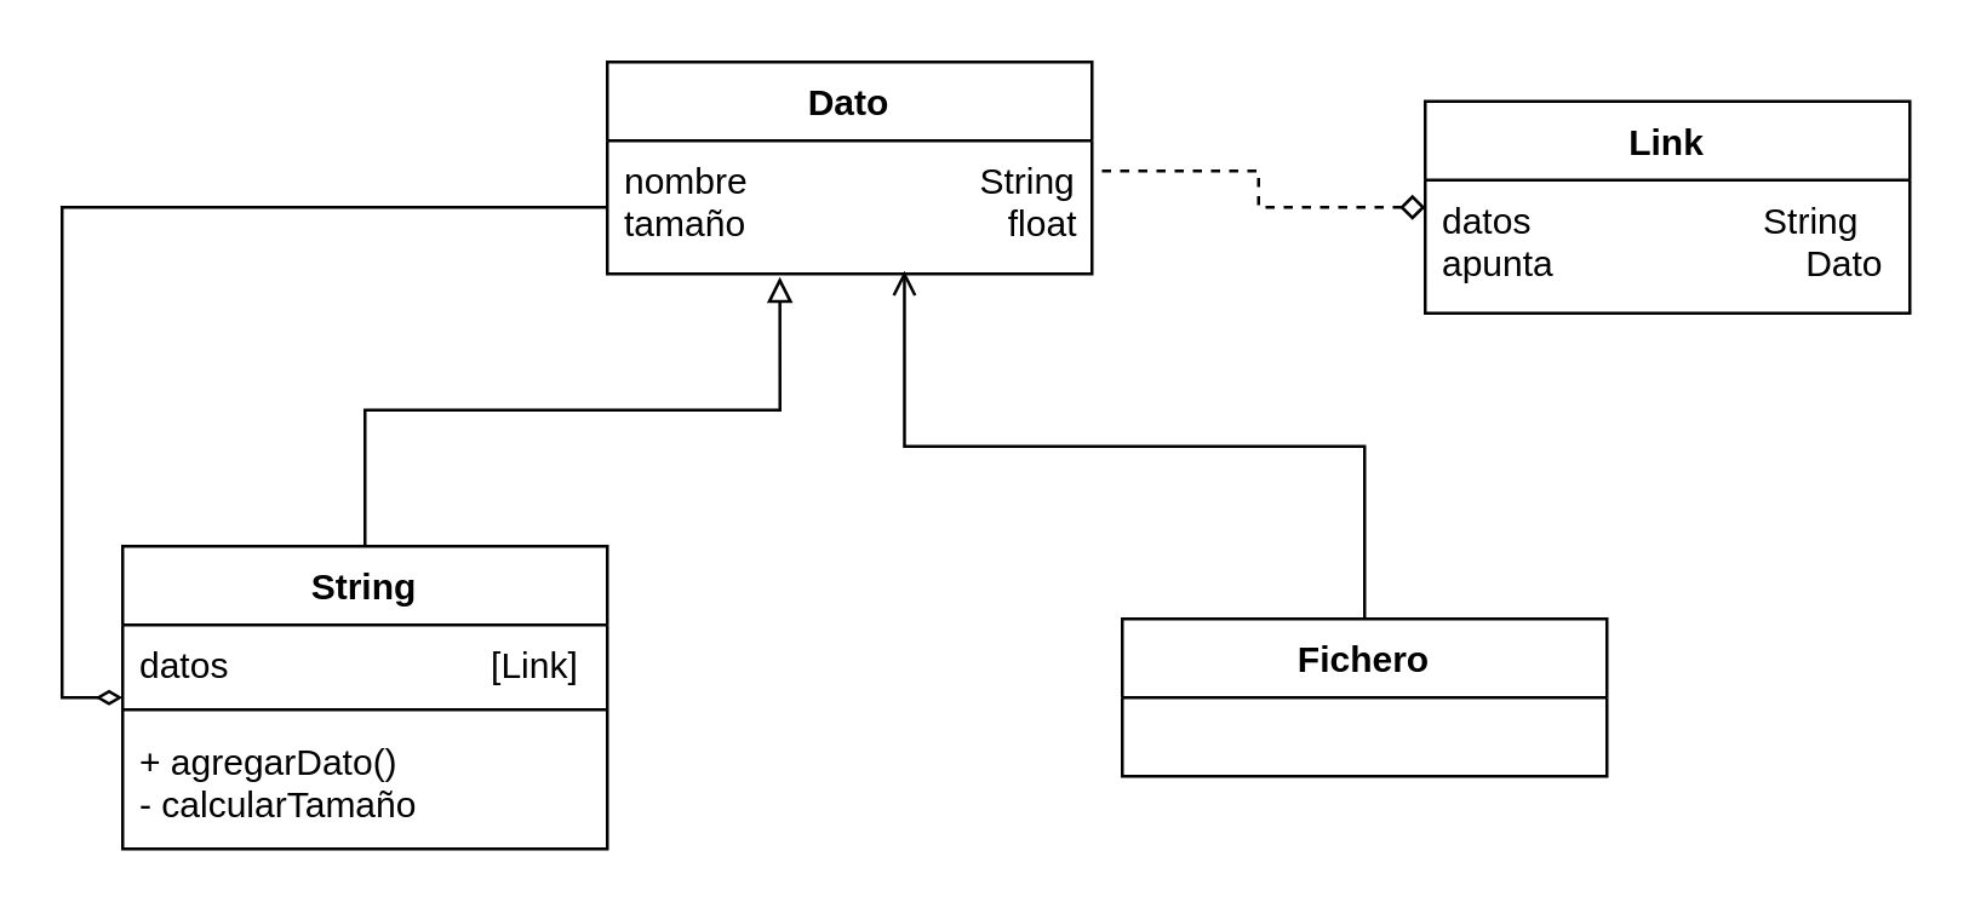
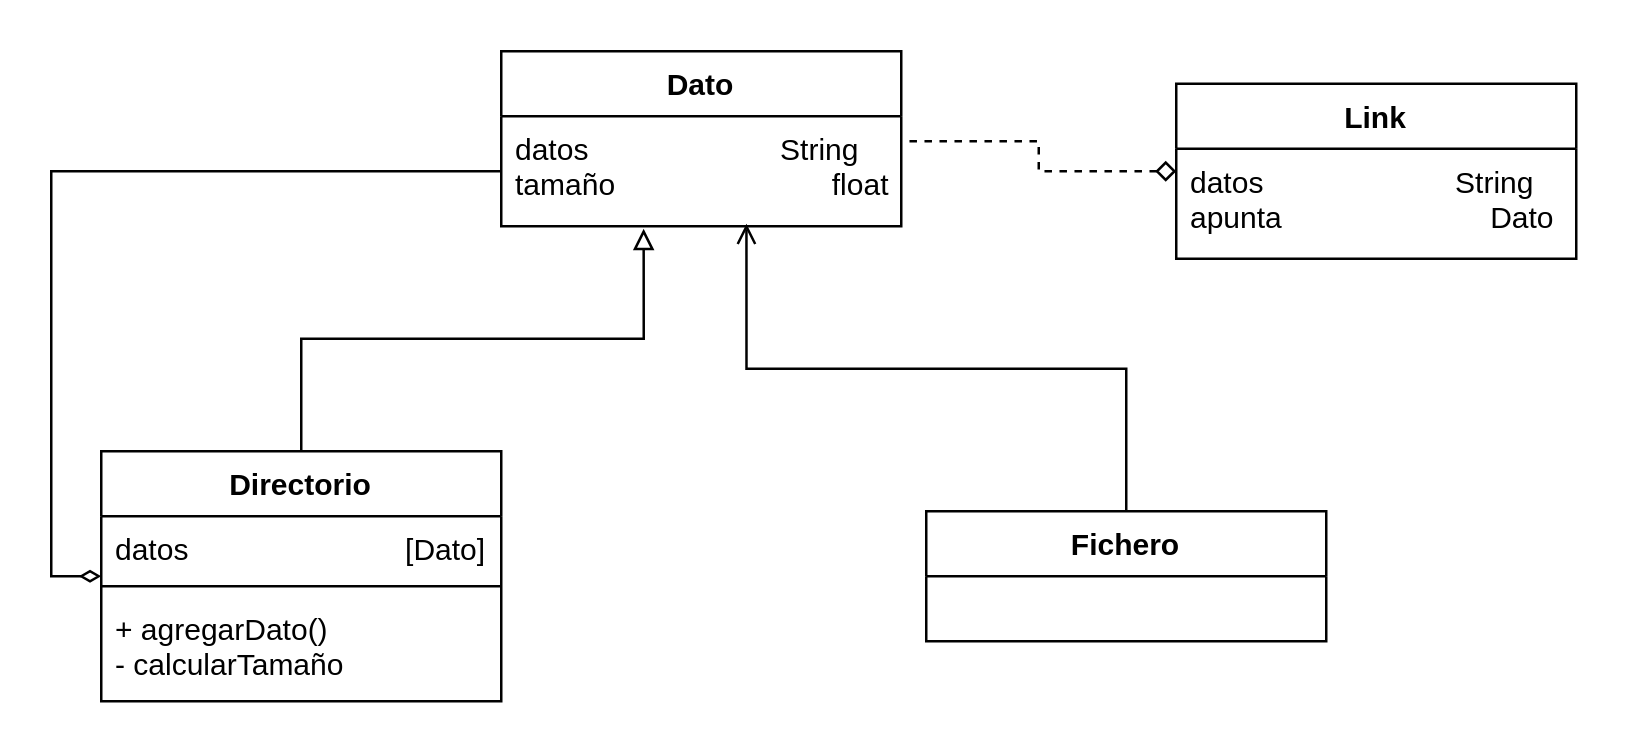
  <mxCell id="0" />
  <mxCell id="1" parent="0" />
  <mxCell id="2" style="edgeStyle=orthogonalEdgeStyle;rounded=0;orthogonalLoop=1;jettySize=auto;html=1;entryX=0.356;entryY=1.023;entryDx=0;entryDy=0;entryPerimeter=0;endArrow=block;endFill=0;" edge="1" parent="1" source="4" target="9"><mxGeometry relative="1" as="geometry" /></mxCell>
  <mxCell id="3" style="edgeStyle=orthogonalEdgeStyle;rounded=0;orthogonalLoop=1;jettySize=auto;html=1;entryX=0;entryY=0.5;entryDx=0;entryDy=0;endArrow=none;endFill=0;startArrow=diamondThin;startFill=0;" edge="1" parent="1" source="4" target="9"><mxGeometry relative="1" as="geometry"><Array as="points"><mxPoint x="20" y="230" /><mxPoint x="20" y="68" /></Array></mxGeometry></mxCell>
- <mxCell id="4" value="String" style="swimlane;fontStyle=1;align=center;verticalAlign=top;childLayout=stackLayout;horizontal=1;startSize=26;horizontalStack=0;resizeParent=1;resizeParentMax=0;resizeLast=0;collapsible=1;marginBottom=0;" vertex="1" parent="1"><mxGeometry x="40" y="180" width="160" height="100" as="geometry" /></mxCell>
- <mxCell id="5" value="datos                          [Link]&#10;" style="text;strokeColor=none;fillColor=none;align=left;verticalAlign=top;spacingLeft=4;spacingRight=4;overflow=hidden;rotatable=0;points=[[0,0.5],[1,0.5]];portConstraint=eastwest;" vertex="1" parent="4"><mxGeometry y="26" width="160" height="24" as="geometry" /></mxCell>
+ <mxCell id="4" value="Directorio" style="swimlane;fontStyle=1;align=center;verticalAlign=top;childLayout=stackLayout;horizontal=1;startSize=26;horizontalStack=0;resizeParent=1;resizeParentMax=0;resizeLast=0;collapsible=1;marginBottom=0;" vertex="1" parent="1"><mxGeometry x="40" y="180" width="160" height="100" as="geometry" /></mxCell>
+ <mxCell id="5" value="datos                          [Dato]&#10;" style="text;strokeColor=none;fillColor=none;align=left;verticalAlign=top;spacingLeft=4;spacingRight=4;overflow=hidden;rotatable=0;points=[[0,0.5],[1,0.5]];portConstraint=eastwest;" vertex="1" parent="4"><mxGeometry y="26" width="160" height="24" as="geometry" /></mxCell>
  <mxCell id="6" value="" style="line;strokeWidth=1;fillColor=none;align=left;verticalAlign=middle;spacingTop=-1;spacingLeft=3;spacingRight=3;rotatable=0;labelPosition=right;points=[];portConstraint=eastwest;" vertex="1" parent="4"><mxGeometry y="50" width="160" height="8" as="geometry" /></mxCell>
  <mxCell id="7" value="+ agregarDato()&#10;- calcularTamaño&#10;" style="text;strokeColor=none;fillColor=none;align=left;verticalAlign=top;spacingLeft=4;spacingRight=4;overflow=hidden;rotatable=0;points=[[0,0.5],[1,0.5]];portConstraint=eastwest;" vertex="1" parent="4"><mxGeometry y="58" width="160" height="42" as="geometry" /></mxCell>
  <mxCell id="8" value="Dato" style="swimlane;fontStyle=1;align=center;verticalAlign=top;childLayout=stackLayout;horizontal=1;startSize=26;horizontalStack=0;resizeParent=1;resizeParentMax=0;resizeLast=0;collapsible=1;marginBottom=0;" vertex="1" parent="1"><mxGeometry x="200" y="20" width="160" height="70" as="geometry" /></mxCell>
- <mxCell id="9" value="nombre                       String&#10;tamaño                          float&#10;" style="text;strokeColor=none;fillColor=none;align=left;verticalAlign=top;spacingLeft=4;spacingRight=4;overflow=hidden;rotatable=0;points=[[0,0.5],[1,0.5]];portConstraint=eastwest;" vertex="1" parent="8"><mxGeometry y="26" width="160" height="44" as="geometry" /></mxCell>
+ <mxCell id="9" value="datos                       String&#10;tamaño                          float&#10;" style="text;strokeColor=none;fillColor=none;align=left;verticalAlign=top;spacingLeft=4;spacingRight=4;overflow=hidden;rotatable=0;points=[[0,0.5],[1,0.5]];portConstraint=eastwest;" vertex="1" parent="8"><mxGeometry y="26" width="160" height="44" as="geometry" /></mxCell>
  <mxCell id="10" style="edgeStyle=orthogonalEdgeStyle;rounded=0;orthogonalLoop=1;jettySize=auto;html=1;entryX=0.613;entryY=0.977;entryDx=0;entryDy=0;entryPerimeter=0;endArrow=open;endFill=0;" edge="1" parent="1" source="11" target="9"><mxGeometry relative="1" as="geometry" /></mxCell>
  <mxCell id="11" value="Fichero" style="swimlane;fontStyle=1;align=center;verticalAlign=top;childLayout=stackLayout;horizontal=1;startSize=26;horizontalStack=0;resizeParent=1;resizeParentMax=0;resizeLast=0;collapsible=1;marginBottom=0;" vertex="1" parent="1"><mxGeometry x="370" y="204" width="160" height="52" as="geometry" /></mxCell>
  <mxCell id="12" value="   " style="text;strokeColor=none;fillColor=none;align=left;verticalAlign=top;spacingLeft=4;spacingRight=4;overflow=hidden;rotatable=0;points=[[0,0.5],[1,0.5]];portConstraint=eastwest;" vertex="1" parent="11"><mxGeometry y="26" width="160" height="26" as="geometry" /></mxCell>
  <mxCell id="13" style="edgeStyle=orthogonalEdgeStyle;rounded=0;orthogonalLoop=1;jettySize=auto;html=1;entryX=1.006;entryY=0.227;entryDx=0;entryDy=0;entryPerimeter=0;endArrow=none;endFill=0;startArrow=diamond;startFill=0;dashed=1;" edge="1" parent="1" source="14" target="9"><mxGeometry relative="1" as="geometry" /></mxCell>
  <mxCell id="14" value="Link" style="swimlane;fontStyle=1;align=center;verticalAlign=top;childLayout=stackLayout;horizontal=1;startSize=26;horizontalStack=0;resizeParent=1;resizeParentMax=0;resizeLast=0;collapsible=1;marginBottom=0;" vertex="1" parent="1"><mxGeometry x="470" y="33" width="160" height="70" as="geometry" /></mxCell>
  <mxCell id="15" value="datos                       String&#10;apunta                         Dato&#10;" style="text;strokeColor=none;fillColor=none;align=left;verticalAlign=top;spacingLeft=4;spacingRight=4;overflow=hidden;rotatable=0;points=[[0,0.5],[1,0.5]];portConstraint=eastwest;" vertex="1" parent="14"><mxGeometry y="26" width="160" height="44" as="geometry" /></mxCell>
